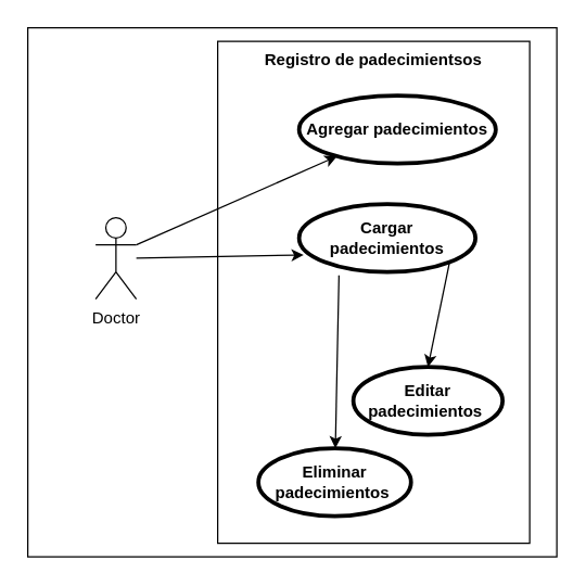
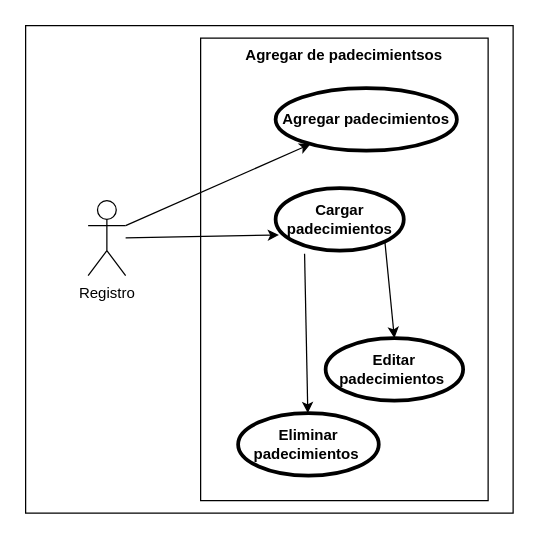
  <mxCell id="0" />
  <mxCell id="1" parent="0" />
  <mxCell id="2" value="" style="whiteSpace=wrap;html=1;aspect=fixed;" parent="1" vertex="1"><mxGeometry x="20" y="20" width="390" height="390" as="geometry" /></mxCell>
- <mxCell id="3" value="Doctor" style="shape=umlActor;html=1;verticalLabelPosition=bottom;verticalAlign=top;align=center;" parent="1" vertex="1"><mxGeometry x="70" y="160" width="30" height="60" as="geometry" /></mxCell>
- <mxCell id="4" value="Registro de padecimientsos" style="shape=rect;html=1;verticalAlign=top;fontStyle=1;whiteSpace=wrap;align=center;" parent="1" vertex="1"><mxGeometry x="160" y="30" width="230" height="370" as="geometry" /></mxCell>
+ <mxCell id="3" value="Registro" style="shape=umlActor;html=1;verticalLabelPosition=bottom;verticalAlign=top;align=center;" parent="1" vertex="1"><mxGeometry x="70" y="160" width="30" height="60" as="geometry" /></mxCell>
+ <mxCell id="4" value="Agregar de padecimientsos" style="shape=rect;html=1;verticalAlign=top;fontStyle=1;whiteSpace=wrap;align=center;" parent="1" vertex="1"><mxGeometry x="160" y="30" width="230" height="370" as="geometry" /></mxCell>
  <mxCell id="5" value="Agregar padecimientos" style="shape=ellipse;html=1;strokeWidth=3;fontStyle=1;whiteSpace=wrap;align=center;perimeter=ellipsePerimeter;" parent="1" vertex="1"><mxGeometry x="220" y="70" width="145" height="50" as="geometry" /></mxCell>
  <mxCell id="6" style="edgeStyle=none;html=1;exitX=1;exitY=1;exitDx=0;exitDy=0;entryX=0.5;entryY=0;entryDx=0;entryDy=0;" parent="1" source="8" target="9" edge="1"><mxGeometry relative="1" as="geometry"><mxPoint x="275" y="250" as="targetPoint" /></mxGeometry></mxCell>
  <mxCell id="7" style="edgeStyle=none;html=1;exitX=0.226;exitY=1.05;exitDx=0;exitDy=0;exitPerimeter=0;" parent="1" source="8" target="12" edge="1"><mxGeometry relative="1" as="geometry" /></mxCell>
- <mxCell id="8" value="Cargar&lt;br&gt;padecimientos" style="shape=ellipse;html=1;strokeWidth=3;fontStyle=1;whiteSpace=wrap;align=center;perimeter=ellipsePerimeter;" parent="1" vertex="1"><mxGeometry x="220" y="150" width="130" height="50" as="geometry" /></mxCell>
+ <mxCell id="8" value="Cargar&lt;br&gt;padecimientos" style="shape=ellipse;html=1;strokeWidth=3;fontStyle=1;whiteSpace=wrap;align=center;perimeter=ellipsePerimeter;" parent="1" vertex="1"><mxGeometry x="220" y="150" width="102.5" height="50" as="geometry" /></mxCell>
  <mxCell id="9" value="Editar padecimientos&amp;nbsp;&lt;span style=&quot;color: rgba(0, 0, 0, 0); font-family: monospace; font-size: 0px; font-weight: 400; text-align: start;&quot;&gt;%3CmxGraphModel%3E%3Croot%3E%3CmxCell%20id%3D%220%22%2F%3E%3CmxCell%20id%3D%221%22%20parent%3D%220%22%2F%3E%3CmxCell%20id%3D%222%22%20style%3D%22edgeStyle%3Dnone%3Bhtml%3D1%3BexitX%3D0.5%3BexitY%3D1%3BexitDx%3D0%3BexitDy%3D0%3B%22%20edge%3D%221%22%20parent%3D%221%22%3E%3CmxGeometry%20relative%3D%221%22%20as%3D%22geometry%22%3E%3CmxPoint%20x%3D%22335%22%20y%3D%22190%22%20as%3D%22sourcePoint%22%2F%3E%3CmxPoint%20x%3D%22335%22%20y%3D%22290%22%20as%3D%22targetPoint%22%2F%3E%3C%2FmxGeometry%3E%3C%2FmxCell%3E%3C%2Froot%3E%3C%2FmxGraphModel%3Epadep&lt;/span&gt;" style="shape=ellipse;html=1;strokeWidth=3;fontStyle=1;whiteSpace=wrap;align=center;perimeter=ellipsePerimeter;" parent="1" vertex="1"><mxGeometry x="260" y="270" width="110" height="50" as="geometry" /></mxCell>
  <mxCell id="10" style="edgeStyle=none;html=1;" parent="1" target="5" edge="1"><mxGeometry relative="1" as="geometry"><mxPoint x="100" y="180" as="sourcePoint" /><Array as="points" /></mxGeometry></mxCell>
  <mxCell id="11" style="edgeStyle=none;html=1;entryX=0.026;entryY=0.75;entryDx=0;entryDy=0;entryPerimeter=0;" parent="1" source="3" target="8" edge="1"><mxGeometry relative="1" as="geometry" /></mxCell>
  <mxCell id="12" value="Eliminar&lt;br&gt;padecimientos&amp;nbsp;&lt;span style=&quot;color: rgba(0, 0, 0, 0); font-family: monospace; font-size: 0px; font-weight: 400; text-align: start;&quot;&gt;%3CmxGraphModel%3E%3Croot%3E%3CmxCell%20id%3D%220%22%2F%3E%3CmxCell%20id%3D%221%22%20parent%3D%220%22%2F%3E%3CmxCell%20id%3D%222%22%20style%3D%22edgeStyle%3Dnone%3Bhtml%3D1%3BexitX%3D0.5%3BexitY%3D1%3BexitDx%3D0%3BexitDy%3D0%3B%22%20edge%3D%221%22%20parent%3D%221%22%3E%3CmxGeometry%20relative%3D%221%22%20as%3D%22geometry%22%3E%3CmxPoint%20x%3D%22335%22%20y%3D%22190%22%20as%3D%22sourcePoint%22%2F%3E%3CmxPoint%20x%3D%22335%22%20y%3D%22290%22%20as%3D%22targetPoint%22%2F%3E%3C%2FmxGeometry%3E%3C%2FmxCell%3E%3C%2Froot%3E%3C%2FmxGraphModel%3Epadep&lt;/span&gt;" style="shape=ellipse;html=1;strokeWidth=3;fontStyle=1;whiteSpace=wrap;align=center;perimeter=ellipsePerimeter;" parent="1" vertex="1"><mxGeometry x="190" y="330" width="112.5" height="50" as="geometry" /></mxCell>
